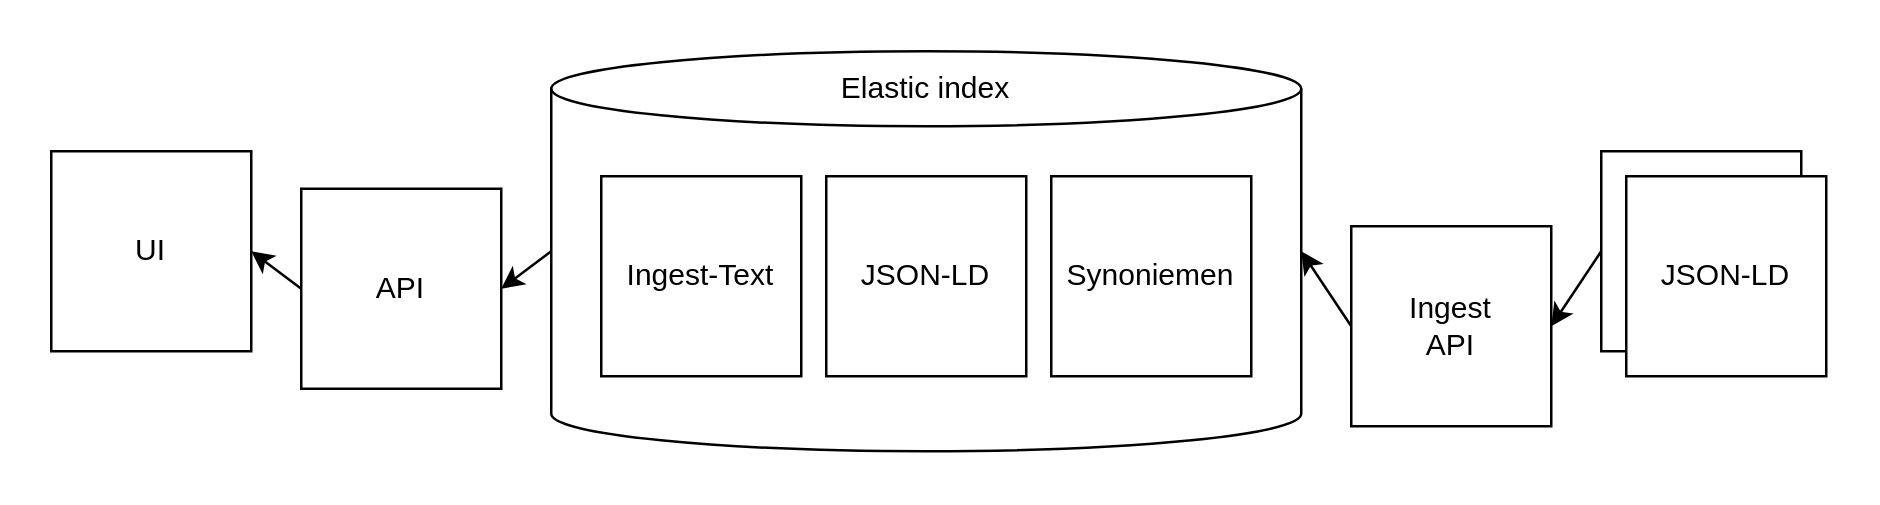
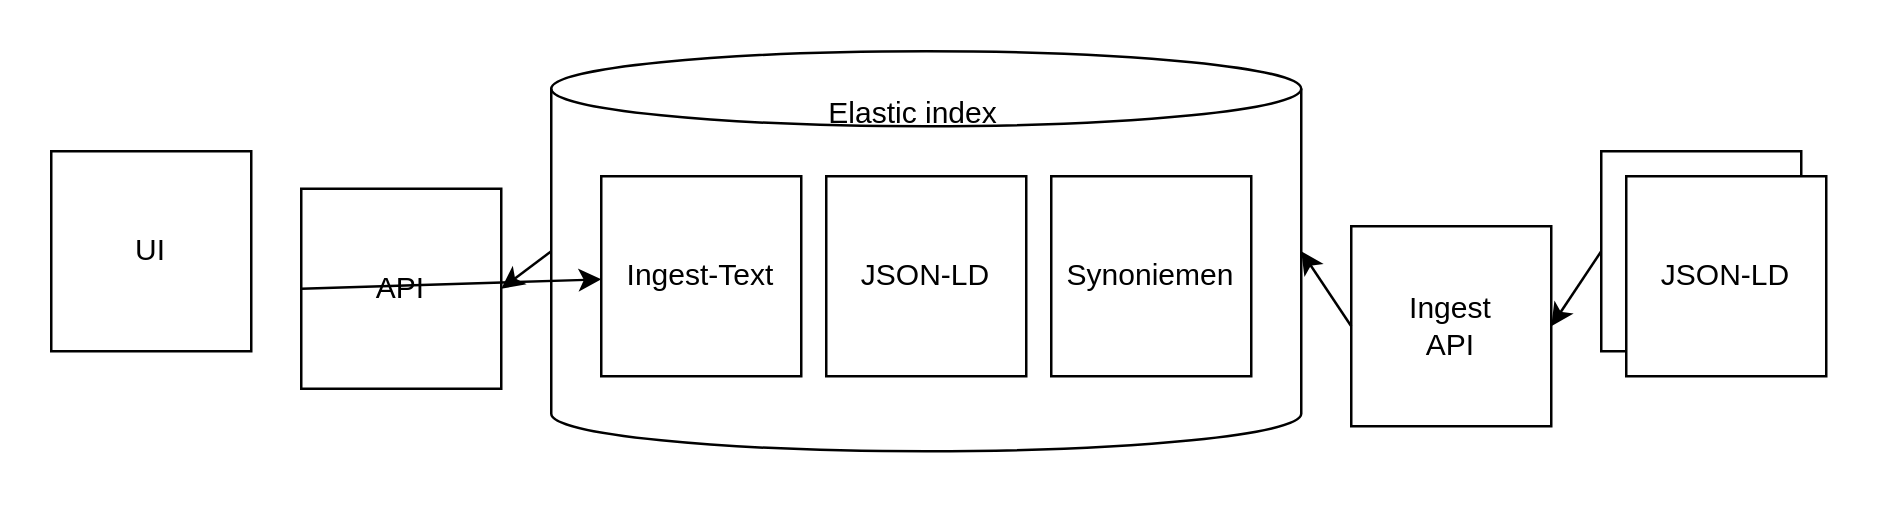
  <mxCell id="0" />
  <mxCell id="1" parent="0" />
  <mxCell id="2" value="" style="shape=cylinder3;whiteSpace=wrap;html=1;boundedLbl=1;backgroundOutline=1;size=15;" parent="1" vertex="1"><mxGeometry x="220" y="20" width="300" height="160" as="geometry" /></mxCell>
  <mxCell id="3" value="UI" style="whiteSpace=wrap;html=1;aspect=fixed;" parent="1" vertex="1"><mxGeometry x="20" y="60" width="80" height="80" as="geometry" /></mxCell>
  <mxCell id="4" value="API" style="whiteSpace=wrap;html=1;aspect=fixed;" parent="1" vertex="1"><mxGeometry x="120" y="75" width="80" height="80" as="geometry" /></mxCell>
  <mxCell id="5" value="JSON-LD" style="whiteSpace=wrap;html=1;aspect=fixed;" parent="1" vertex="1"><mxGeometry x="330" y="70" width="80" height="80" as="geometry" /></mxCell>
  <mxCell id="6" value="Ingest&lt;br&gt;API" style="whiteSpace=wrap;html=1;aspect=fixed;" parent="1" vertex="1"><mxGeometry x="540" y="90" width="80" height="80" as="geometry" /></mxCell>
  <mxCell id="7" value="Synoniemen" style="whiteSpace=wrap;html=1;aspect=fixed;" parent="1" vertex="1"><mxGeometry x="420" y="70" width="80" height="80" as="geometry" /></mxCell>
  <mxCell id="8" value="Ingest-Text" style="whiteSpace=wrap;html=1;aspect=fixed;" parent="1" vertex="1"><mxGeometry x="240" y="70" width="80" height="80" as="geometry" /></mxCell>
- <mxCell id="9" value="Elastic index" style="text;html=1;strokeColor=none;fillColor=none;align=center;verticalAlign=middle;whiteSpace=wrap;rounded=0;" parent="1" vertex="1"><mxGeometry x="310" y="20" width="120" height="30" as="geometry" /></mxCell>
- <mxCell id="10" value="" style="endArrow=classic;html=1;rounded=0;exitX=0;exitY=0.5;exitDx=0;exitDy=0;entryX=1;entryY=0.5;entryDx=0;entryDy=0;" parent="1" source="4" target="3" edge="1"><mxGeometry width="50" height="50" relative="1" as="geometry"><mxPoint x="150" y="-50" as="sourcePoint" /><mxPoint x="90" y="-10" as="targetPoint" /></mxGeometry></mxCell>
+ <mxCell id="9" value="Elastic index" style="text;html=1;strokeColor=none;fillColor=none;align=center;verticalAlign=middle;whiteSpace=wrap;rounded=0;" parent="1" vertex="1"><mxGeometry x="305" y="30" width="120" height="30" as="geometry" /></mxCell>
+ <mxCell id="10" value="" style="endArrow=classic;html=1;rounded=0;exitX=0;exitY=0.5;exitDx=0;exitDy=0;" parent="1" source="4" target="8" edge="1"><mxGeometry width="50" height="50" relative="1" as="geometry"><mxPoint x="150" y="-50" as="sourcePoint" /><mxPoint x="90" y="-10" as="targetPoint" /></mxGeometry></mxCell>
  <mxCell id="11" value="" style="endArrow=classic;html=1;rounded=0;exitX=0;exitY=0.5;exitDx=0;exitDy=0;entryX=1;entryY=0.5;entryDx=0;entryDy=0;exitPerimeter=0;" parent="1" source="2" target="4" edge="1"><mxGeometry width="50" height="50" relative="1" as="geometry"><mxPoint x="590" y="-70" as="sourcePoint" /><mxPoint x="640" y="-120" as="targetPoint" /></mxGeometry></mxCell>
  <mxCell id="12" value="" style="endArrow=classic;html=1;rounded=0;entryX=1;entryY=0.5;entryDx=0;entryDy=0;entryPerimeter=0;exitX=0;exitY=0.5;exitDx=0;exitDy=0;" parent="1" target="2" edge="1" source="6"><mxGeometry width="50" height="50" relative="1" as="geometry"><mxPoint x="360" y="230" as="sourcePoint" /><mxPoint x="410" y="180" as="targetPoint" /></mxGeometry></mxCell>
  <mxCell id="13" value="" style="endArrow=classic;html=1;rounded=0;entryX=1;entryY=0.5;entryDx=0;entryDy=0;exitX=0;exitY=0.5;exitDx=0;exitDy=0;" parent="1" source="14" target="6" edge="1"><mxGeometry width="50" height="50" relative="1" as="geometry"><mxPoint x="360" y="380" as="sourcePoint" /><mxPoint x="440" y="420" as="targetPoint" /></mxGeometry></mxCell>
  <mxCell id="14" value="" style="whiteSpace=wrap;html=1;aspect=fixed;" parent="1" vertex="1"><mxGeometry x="640" y="60" width="80" height="80" as="geometry" /></mxCell>
  <mxCell id="15" value="JSON-LD" style="whiteSpace=wrap;html=1;aspect=fixed;" parent="1" vertex="1"><mxGeometry x="650" y="70" width="80" height="80" as="geometry" /></mxCell>
